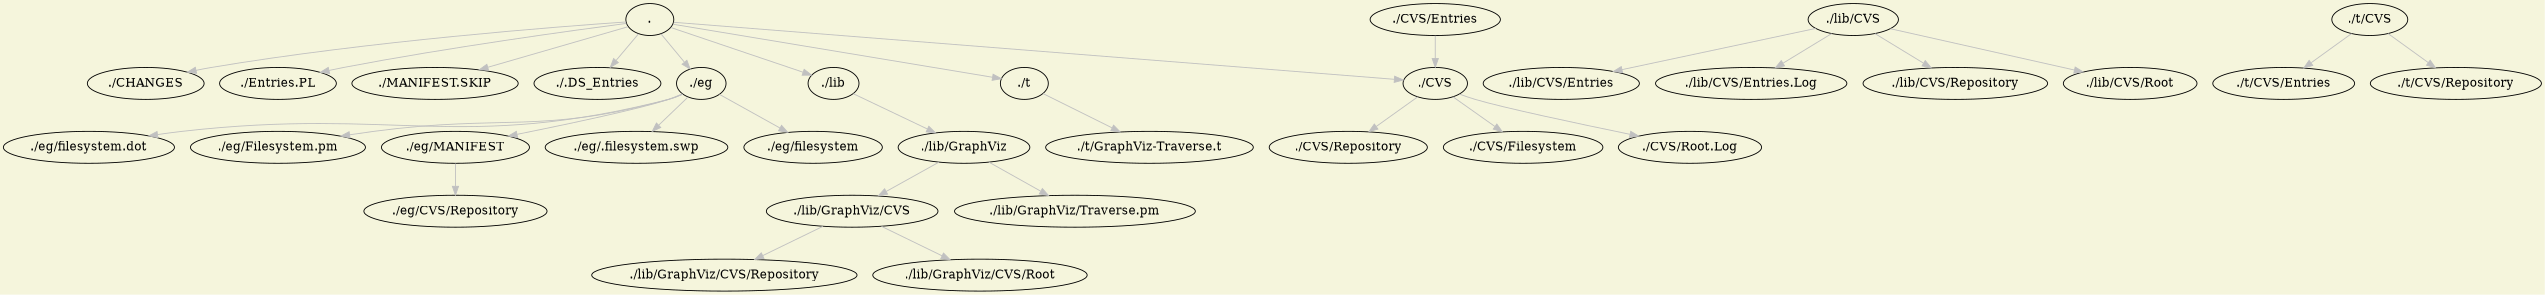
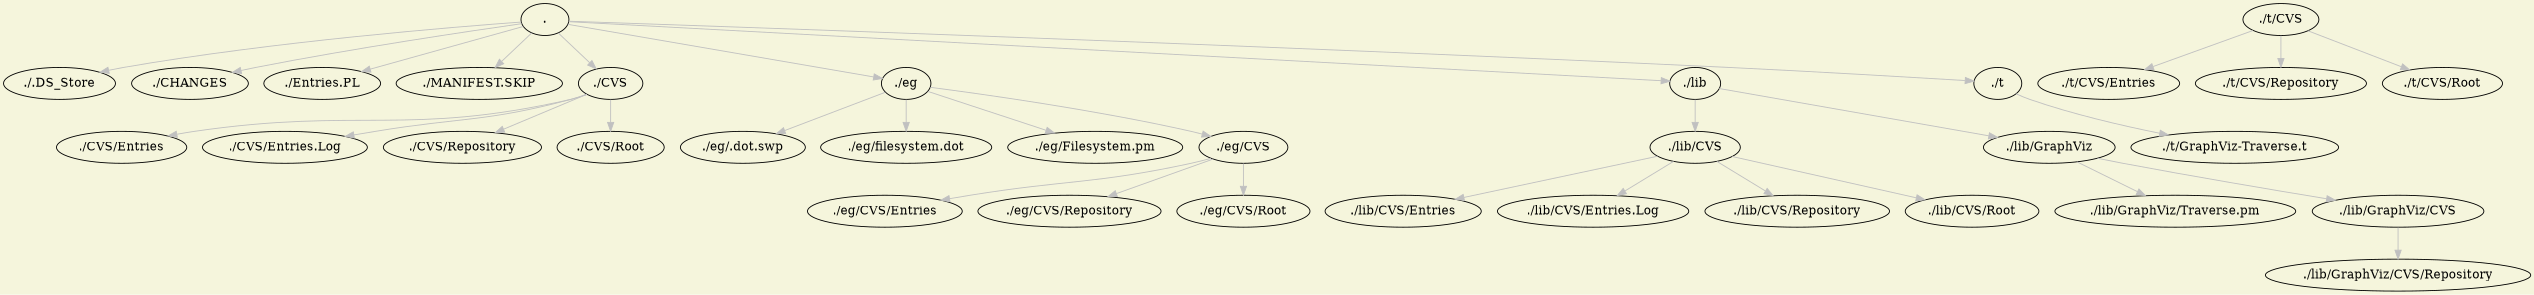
  digraph {
    bgcolor=beige
    edge [color=gray]
    n1 [label="."]
-   n2 [label="./.DS_Entries"]
+   n2 [label="./.DS_Store"]
    n3 [label="./CHANGES"]
    n4 [label="./Entries.PL"]
    n5 [label="./MANIFEST.SKIP"]
    n6 [label="./CVS"]
    n7 [label="./eg"]
    n8 [label="./lib"]
    n9 [label="./t"]
    n10 [label="./CVS/Entries"]
-   n11 [label="./CVS/Root.Log"]
+   n11 [label="./CVS/Entries.Log"]
    n12 [label="./CVS/Repository"]
-   n13 [label="./CVS/Filesystem"]
-   n14 [label="./eg/.filesystem.swp"]
-   n15 [label="./eg/filesystem"]
+   n13 [label="./CVS/Root"]
+   n14 [label="./eg/.dot.swp"]
    n16 [label="./eg/filesystem.dot"]
    n17 [label="./eg/Filesystem.pm"]
-   n18 [label="./eg/MANIFEST"]
+   n18 [label="./eg/CVS"]
    n19 [label="./lib/CVS"]
    n20 [label="./lib/GraphViz"]
    n21 [label="./t/GraphViz-Traverse.t"]
+   n22 [label="./eg/CVS/Entries"]
    n23 [label="./eg/CVS/Repository"]
+   n24 [label="./eg/CVS/Root"]
    n25 [label="./lib/CVS/Entries"]
    n26 [label="./lib/CVS/Entries.Log"]
    n27 [label="./lib/CVS/Repository"]
    n28 [label="./lib/CVS/Root"]
    n29 [label="./lib/GraphViz/Traverse.pm"]
    n30 [label="./lib/GraphViz/CVS"]
    n31 [label="./lib/GraphViz/CVS/Repository"]
-   n32 [label="./lib/GraphViz/CVS/Root"]
    n33 [label="./t/CVS"]
    n34 [label="./t/CVS/Entries"]
    n35 [label="./t/CVS/Repository"]
+   n36 [label="./t/CVS/Root"]
    n1 -> n2
    n1 -> n3
    n1 -> n4
    n1 -> n5
    n1 -> n6
    n1 -> n7
    n1 -> n8
    n1 -> n9
-   n10 -> n6
+   n6 -> n10
    n6 -> n11
    n6 -> n12
    n6 -> n13
    n7 -> n14
-   n7 -> n15
    n7 -> n16
    n7 -> n17
    n7 -> n18
+   n8 -> n19
    n8 -> n20
    n9 -> n21
+   n18 -> n22
    n18 -> n23
+   n18 -> n24
    n19 -> n25
    n19 -> n26
    n19 -> n27
    n19 -> n28
    n20 -> n29
    n20 -> n30
    n30 -> n31
-   n30 -> n32
    n33 -> n34
    n33 -> n35
+   n33 -> n36
  }
